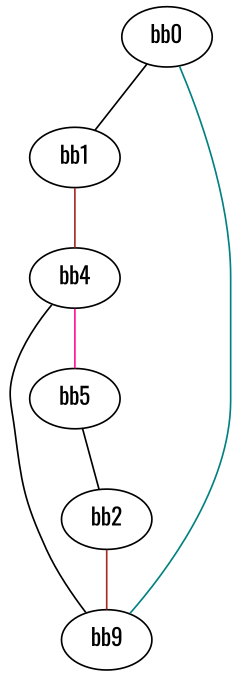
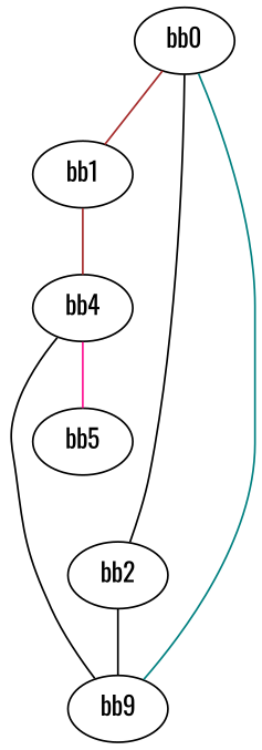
  graph {
    fontname=Oswald
    node [fontname=Oswald]
    edge [color=black fontname=Oswald zone=A]
    bb0
    bb1
    bb2
    n4 [label=bb9]
    bb4
    bb5
-   bb0 -- bb1
-   bb5 -- bb2
+   bb0 -- bb1 [color=brown]
+   bb0 -- bb2
    bb0 -- n4 [color=teal zone=C]
    bb1 -- bb4 [color=brown zone=D]
-   bb2 -- n4 [color=brown zone=B]
+   bb2 -- n4 [zone=B]
    bb4 -- n4 [zone=C]
    bb4 -- bb5 [color=deeppink zone=E]
  }
